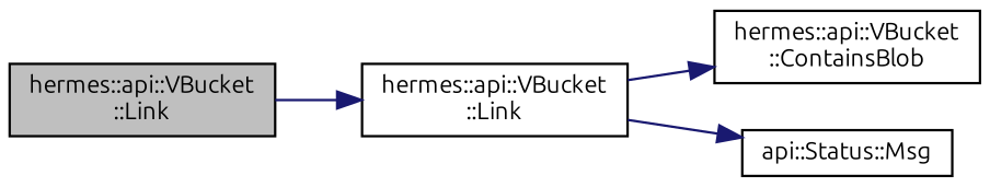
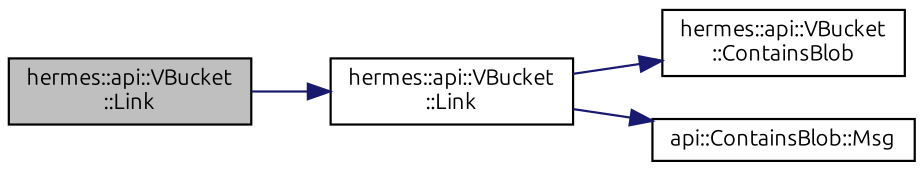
  digraph {
    rankdir=LR
    fontname=Ubuntu
    node [color=black fillcolor=white fontname=Ubuntu fontsize=10 shape=record style=filled]
    edge [color=midnightblue fontname=Ubuntu fontsize=10 labelfontname=Helvetica labelfontsize=10 style=solid]
    n1 [fillcolor=grey75 fontcolor=black height=0.2 label="hermes::api::VBucket\l::Link" width=0.4]
    n2 [height=0.2 label="hermes::api::VBucket\l::Link" width=0.4]
    n3 [height=0.2 label="hermes::api::VBucket\l::ContainsBlob" width=0.4]
-   n4 [height=0.2 label="api::Status::Msg" width=0.4]
+   n4 [height=0.2 label="api::ContainsBlob::Msg" width=0.4]
    n1 -> n2
    n2 -> n3
    n2 -> n4
  }
